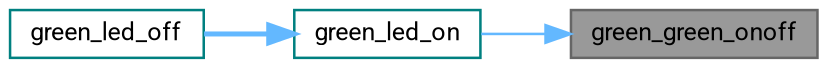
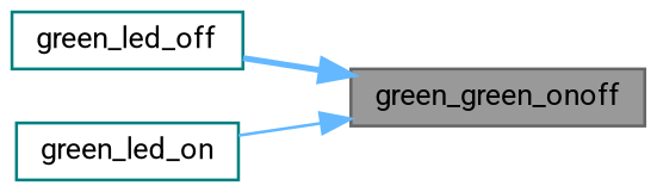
  digraph {
    fontname=Roboto
    rankdir=RL
    node [color=teal fillcolor=white fontname=Roboto fontsize=10 shape=box style=filled]
    edge [color=steelblue1 dir=back fontname=Roboto fontsize=10 labelfontname=Helvetica labelfontsize=10]
    n1 [color=gray40 fillcolor=grey60 fontcolor=black height=0.2 label=green_green_onoff width=0.4]
    n2 [height=0.2 label=green_led_off width=0.4]
    n3 [height=0.2 label=green_led_on width=0.4]
-   n3 -> n2 [style=bold]
+   n1 -> n2 [style=bold]
    n1 -> n3 [style=solid]
  }
